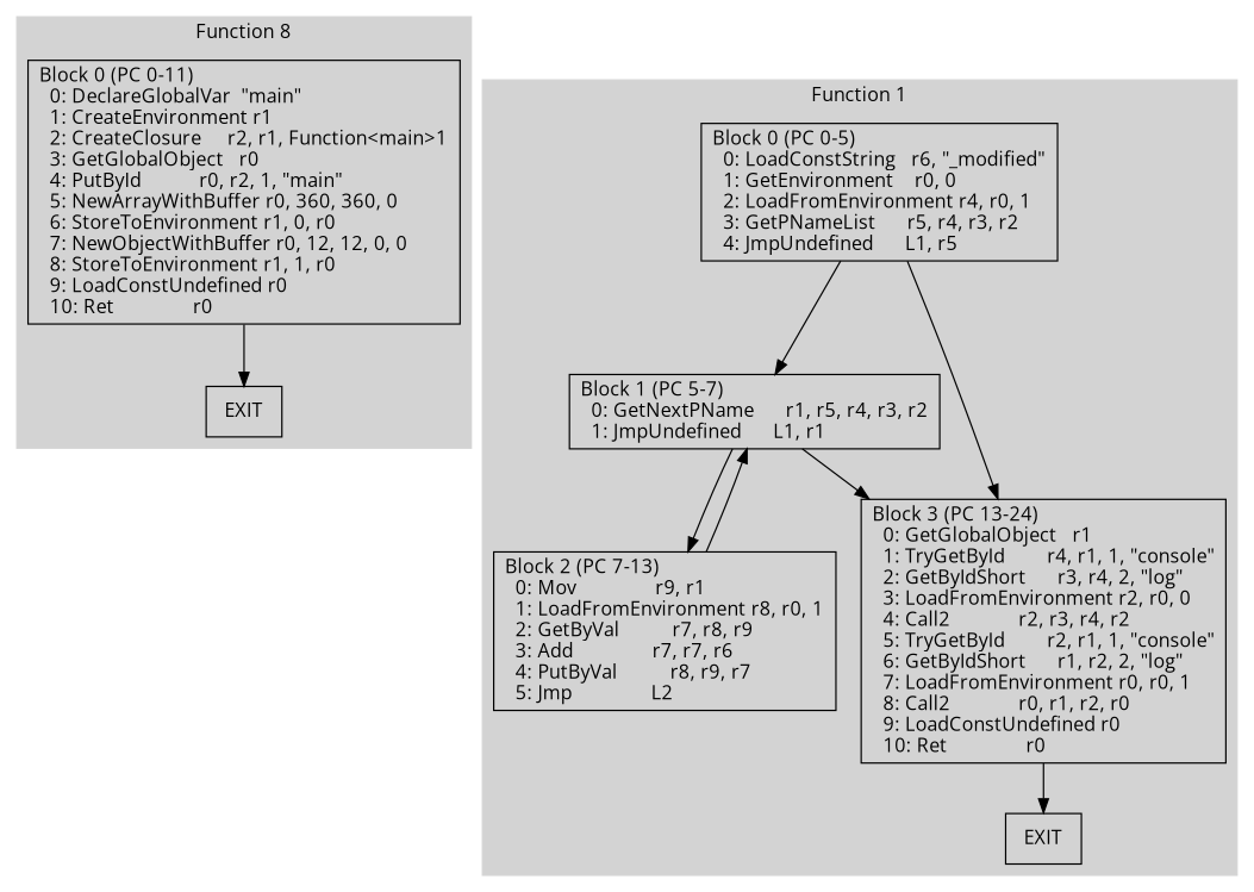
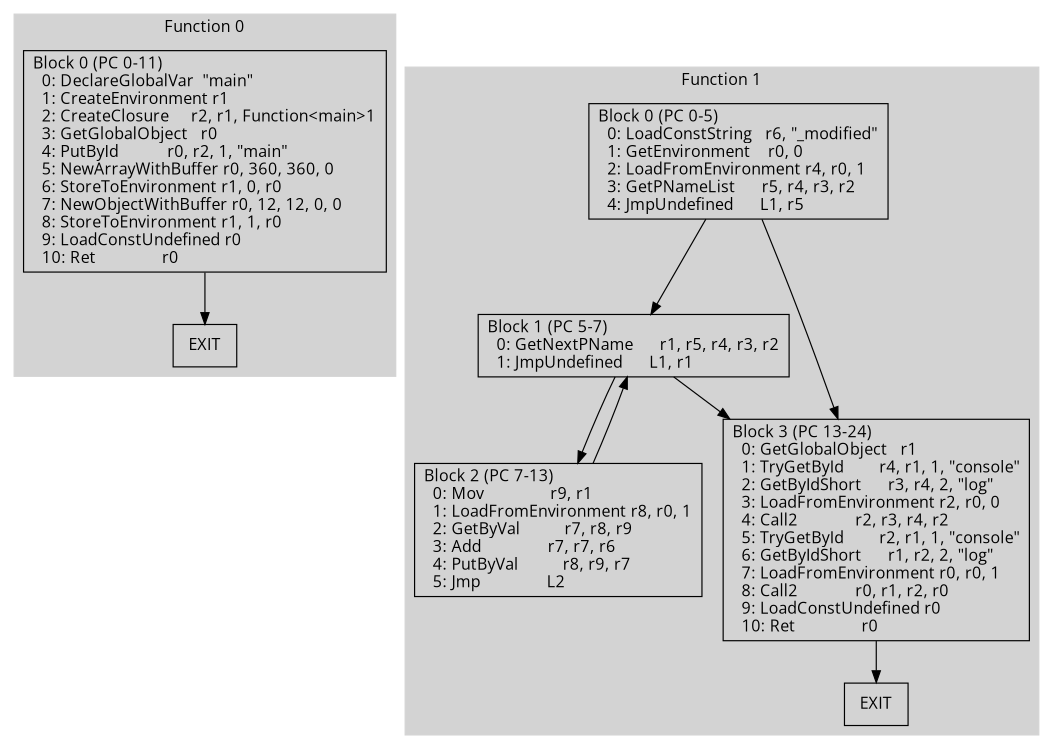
  digraph {
    rankdir=TB
    fontname="Open Sans"
    node [fontname="Open Sans" shape=box]
    edge [fontname="Open Sans"]
    n1 [label="Block 0 (PC 0-11)\l  0: DeclareGlobalVar  \"main\"\l  1: CreateEnvironment r1\l  2: CreateClosure     r2, r1, Function<main>1\l  3: GetGlobalObject   r0\l  4: PutById           r0, r2, 1, \"main\"\l  5: NewArrayWithBuffer r0, 360, 360, 0\l  6: StoreToEnvironment r1, 0, r0\l  7: NewObjectWithBuffer r0, 12, 12, 0, 0\l  8: StoreToEnvironment r1, 1, r0\l  9: LoadConstUndefined r0\l  10: Ret               r0\l"]
    n2 [label=EXIT]
    n3 [label="Block 0 (PC 0-5)\l  0: LoadConstString   r6, \"_modified\"\l  1: GetEnvironment    r0, 0\l  2: LoadFromEnvironment r4, r0, 1\l  3: GetPNameList      r5, r4, r3, r2\l  4: JmpUndefined      L1, r5\l"]
    n4 [label="Block 1 (PC 5-7)\l  0: GetNextPName      r1, r5, r4, r3, r2\l  1: JmpUndefined      L1, r1\l"]
    n5 [label="Block 3 (PC 13-24)\l  0: GetGlobalObject   r1\l  1: TryGetById        r4, r1, 1, \"console\"\l  2: GetByIdShort      r3, r4, 2, \"log\"\l  3: LoadFromEnvironment r2, r0, 0\l  4: Call2             r2, r3, r4, r2\l  5: TryGetById        r2, r1, 1, \"console\"\l  6: GetByIdShort      r1, r2, 2, \"log\"\l  7: LoadFromEnvironment r0, r0, 1\l  8: Call2             r0, r1, r2, r0\l  9: LoadConstUndefined r0\l  10: Ret               r0\l"]
    n6 [label="Block 2 (PC 7-13)\l  0: Mov               r9, r1\l  1: LoadFromEnvironment r8, r0, 1\l  2: GetByVal          r7, r8, r9\l  3: Add               r7, r7, r6\l  4: PutByVal          r8, r9, r7\l  5: Jmp               L2\l"]
    n7 [label=EXIT]
    subgraph cluster_1 {
      color=lightgrey
-     label="Function 8"
+     label="Function 0"
      style=filled
      n1
      n2
    }
    subgraph cluster_2 {
      color=lightgrey
      label="Function 1"
      style=filled
      n3
      n4
      n5
      n6
      n7
    }
    n1 -> n2
    n3 -> n4
    n3 -> n5
    n4 -> n5
    n4 -> n6
    n5 -> n7
    n6 -> n4
  }
